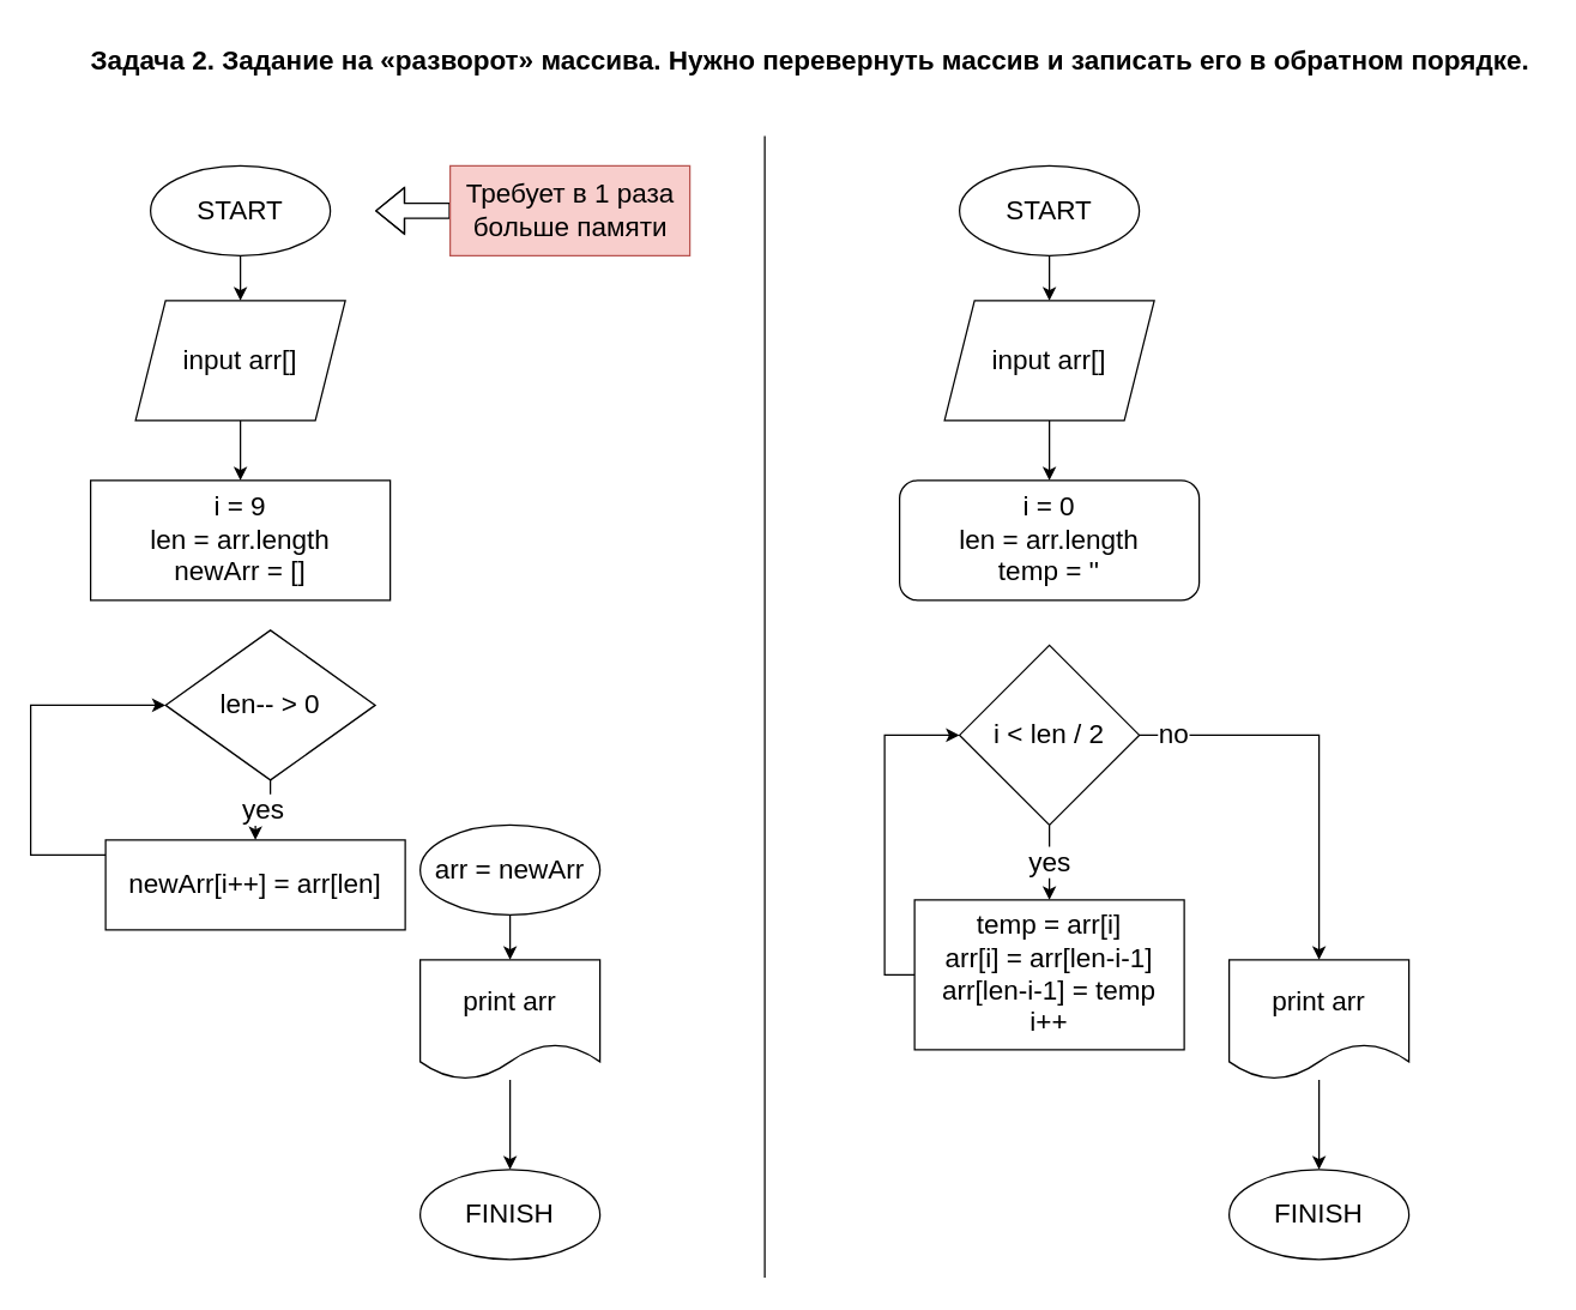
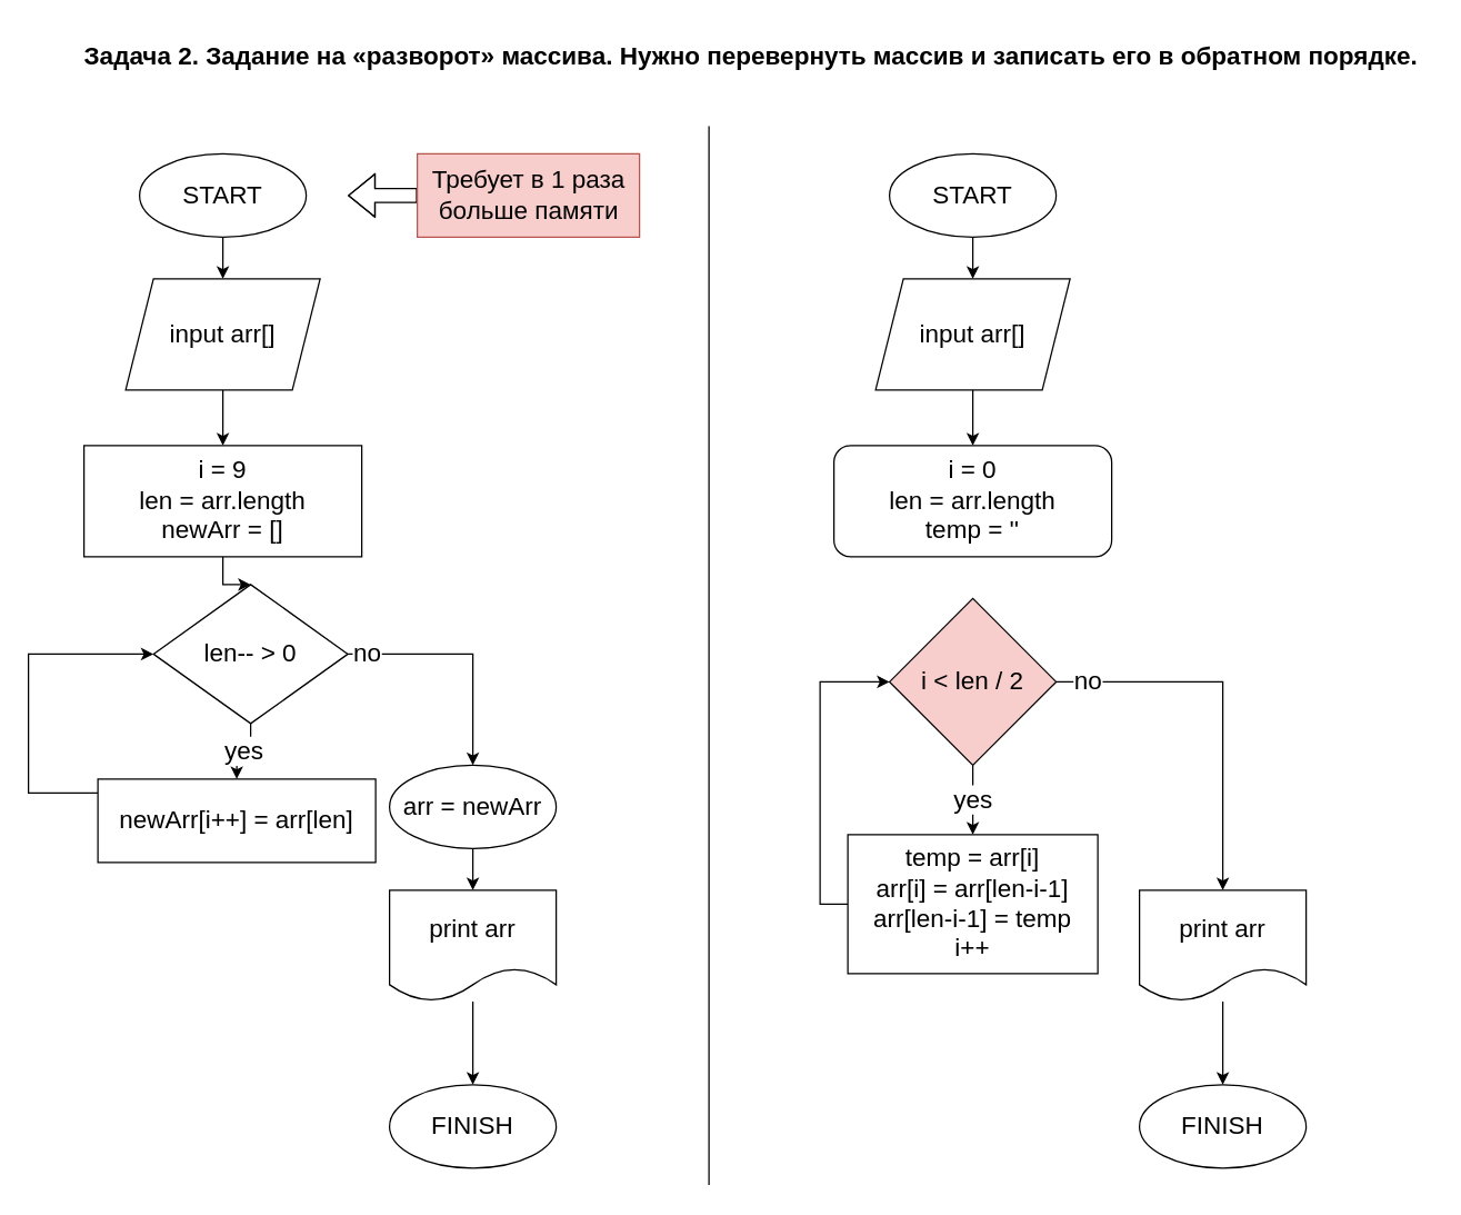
  <mxCell id="0" />
  <mxCell id="1" parent="0" />
  <mxCell id="2" value="&lt;font style=&quot;font-size: 18px;&quot;&gt;&lt;b&gt;&lt;span class=&quot;fontstyle0&quot;&gt;Задача 2.&amp;nbsp;&lt;/span&gt;&lt;span class=&quot;fontstyle2&quot;&gt;Задание на «разворот» массива. Нужно перевернуть массив и&amp;nbsp;записать его в обратном порядке.&lt;/span&gt;&lt;/b&gt;&lt;/font&gt; &lt;br/&gt;" style="text;html=1;align=center;verticalAlign=middle;resizable=0;points=[];autosize=1;strokeColor=none;fillColor=none;" parent="1" vertex="1"><mxGeometry x="50" y="20" width="980" height="40" as="geometry" /></mxCell>
  <mxCell id="3" value="" style="edgeStyle=orthogonalEdgeStyle;rounded=0;orthogonalLoop=1;jettySize=auto;html=1;fontSize=18;" parent="1" source="4" target="7" edge="1"><mxGeometry relative="1" as="geometry" /></mxCell>
  <mxCell id="4" value="START" style="ellipse;whiteSpace=wrap;html=1;fontSize=18;" parent="1" vertex="1"><mxGeometry x="100" y="110" width="120" height="60" as="geometry" /></mxCell>
  <mxCell id="5" value="FINISH" style="ellipse;whiteSpace=wrap;html=1;fontSize=18;" parent="1" vertex="1"><mxGeometry x="280" y="780" width="120" height="60" as="geometry" /></mxCell>
  <mxCell id="6" value="" style="edgeStyle=orthogonalEdgeStyle;rounded=0;orthogonalLoop=1;jettySize=auto;html=1;fontSize=18;" parent="1" source="7" target="11" edge="1"><mxGeometry relative="1" as="geometry" /></mxCell>
  <mxCell id="7" value="input arr[]" style="shape=parallelogram;perimeter=parallelogramPerimeter;whiteSpace=wrap;html=1;fixedSize=1;fontSize=18;" parent="1" vertex="1"><mxGeometry x="90" y="200" width="140" height="80" as="geometry" /></mxCell>
  <mxCell id="8" style="edgeStyle=orthogonalEdgeStyle;rounded=0;orthogonalLoop=1;jettySize=auto;html=1;entryX=0.5;entryY=0;entryDx=0;entryDy=0;fontSize=18;" parent="1" source="9" target="5" edge="1"><mxGeometry relative="1" as="geometry" /></mxCell>
  <mxCell id="9" value="print arr" style="shape=document;whiteSpace=wrap;html=1;boundedLbl=1;fontSize=18;" parent="1" vertex="1"><mxGeometry x="280" y="640" width="120" height="80" as="geometry" /></mxCell>
+ <mxCell id="10" value="" style="edgeStyle=orthogonalEdgeStyle;rounded=0;orthogonalLoop=1;jettySize=auto;html=1;fontSize=18;" parent="1" source="11" target="16" edge="1"><mxGeometry relative="1" as="geometry" /></mxCell>
  <mxCell id="11" value="i = 9&lt;br&gt;len = arr.length&lt;br&gt;newArr = []" style="whiteSpace=wrap;html=1;fontSize=18;" parent="1" vertex="1"><mxGeometry x="60" y="320" width="200" height="80" as="geometry" /></mxCell>
  <mxCell id="12" style="edgeStyle=orthogonalEdgeStyle;rounded=0;orthogonalLoop=1;jettySize=auto;html=1;entryX=0;entryY=0.5;entryDx=0;entryDy=0;fontSize=18;" parent="1" source="13" target="16" edge="1"><mxGeometry relative="1" as="geometry"><Array as="points"><mxPoint x="20" y="570" /><mxPoint x="20" y="470" /></Array></mxGeometry></mxCell>
  <mxCell id="13" value="newArr[i++] = arr[len]" style="whiteSpace=wrap;html=1;fontSize=18;" parent="1" vertex="1"><mxGeometry x="70" y="560" width="200" height="60" as="geometry" /></mxCell>
  <mxCell id="14" value="yes" style="edgeStyle=orthogonalEdgeStyle;rounded=0;orthogonalLoop=1;jettySize=auto;html=1;fontSize=18;" parent="1" source="16" target="13" edge="1"><mxGeometry relative="1" as="geometry" /></mxCell>
+ <mxCell id="15" value="no" style="edgeStyle=orthogonalEdgeStyle;rounded=0;orthogonalLoop=1;jettySize=auto;html=1;entryX=0.5;entryY=0;entryDx=0;entryDy=0;fontSize=18;" parent="1" source="16" target="18" edge="1"><mxGeometry x="-0.833" relative="1" as="geometry"><Array as="points"><mxPoint x="340" y="470" /></Array><mxPoint as="offset" /></mxGeometry></mxCell>
  <mxCell id="16" value="len-- &amp;gt; 0" style="rhombus;whiteSpace=wrap;html=1;fontSize=18;" parent="1" vertex="1"><mxGeometry x="110" y="420" width="140" height="100" as="geometry" /></mxCell>
  <mxCell id="17" value="" style="edgeStyle=orthogonalEdgeStyle;rounded=0;orthogonalLoop=1;jettySize=auto;html=1;fontSize=18;" parent="1" source="18" target="9" edge="1"><mxGeometry relative="1" as="geometry" /></mxCell>
  <mxCell id="18" value="arr = newArr" style="ellipse;whiteSpace=wrap;html=1;fontSize=18;" parent="1" vertex="1"><mxGeometry x="280" y="550" width="120" height="60" as="geometry" /></mxCell>
  <mxCell id="19" value="" style="edgeStyle=orthogonalEdgeStyle;shape=flexArrow;rounded=0;orthogonalLoop=1;jettySize=auto;html=1;fontSize=18;" parent="1" source="20" edge="1"><mxGeometry relative="1" as="geometry"><mxPoint x="250" y="140" as="targetPoint" /></mxGeometry></mxCell>
  <mxCell id="20" value="Требует в 1 раза &lt;br&gt;больше памяти" style="text;html=1;align=center;verticalAlign=middle;resizable=0;points=[];autosize=1;strokeColor=#b85450;fillColor=#f8cecc;fontSize=18;" parent="1" vertex="1"><mxGeometry x="300" y="110" width="160" height="60" as="geometry" /></mxCell>
  <mxCell id="21" value="" style="edgeStyle=orthogonalEdgeStyle;rounded=0;orthogonalLoop=1;jettySize=auto;html=1;fontSize=18;" parent="1" source="22" target="25" edge="1"><mxGeometry relative="1" as="geometry" /></mxCell>
  <mxCell id="22" value="START" style="ellipse;whiteSpace=wrap;html=1;fontSize=18;" parent="1" vertex="1"><mxGeometry x="640" y="110" width="120" height="60" as="geometry" /></mxCell>
  <mxCell id="23" value="FINISH" style="ellipse;whiteSpace=wrap;html=1;fontSize=18;" parent="1" vertex="1"><mxGeometry x="820" y="780" width="120" height="60" as="geometry" /></mxCell>
  <mxCell id="24" value="" style="edgeStyle=orthogonalEdgeStyle;rounded=0;orthogonalLoop=1;jettySize=auto;html=1;fontSize=18;" parent="1" source="25" target="28" edge="1"><mxGeometry relative="1" as="geometry" /></mxCell>
  <mxCell id="25" value="input arr[]" style="shape=parallelogram;perimeter=parallelogramPerimeter;whiteSpace=wrap;html=1;fixedSize=1;fontSize=18;" parent="1" vertex="1"><mxGeometry x="630" y="200" width="140" height="80" as="geometry" /></mxCell>
  <mxCell id="26" style="edgeStyle=orthogonalEdgeStyle;rounded=0;orthogonalLoop=1;jettySize=auto;html=1;entryX=0.5;entryY=0;entryDx=0;entryDy=0;fontSize=18;" parent="1" source="27" target="23" edge="1"><mxGeometry relative="1" as="geometry" /></mxCell>
  <mxCell id="27" value="print arr" style="shape=document;whiteSpace=wrap;html=1;boundedLbl=1;fontSize=18;" parent="1" vertex="1"><mxGeometry x="820" y="640" width="120" height="80" as="geometry" /></mxCell>
  <mxCell id="28" value="i = 0&lt;br&gt;len = arr.length&lt;br&gt;temp = ''" style="whiteSpace=wrap;html=1;fontSize=18;rounded=1;" parent="1" vertex="1"><mxGeometry x="600" y="320" width="200" height="80" as="geometry" /></mxCell>
  <mxCell id="29" value="no" style="edgeStyle=orthogonalEdgeStyle;rounded=0;orthogonalLoop=1;jettySize=auto;html=1;entryX=0.5;entryY=0;entryDx=0;entryDy=0;fontSize=18;" parent="1" source="31" target="27" edge="1"><mxGeometry x="-0.833" relative="1" as="geometry"><mxPoint x="880" y="550" as="targetPoint" /><Array as="points"><mxPoint x="880" y="490" /></Array><mxPoint as="offset" /></mxGeometry></mxCell>
  <mxCell id="30" value="yes" style="edgeStyle=orthogonalEdgeStyle;rounded=0;orthogonalLoop=1;jettySize=auto;html=1;fontSize=18;" parent="1" source="31" target="33" edge="1"><mxGeometry relative="1" as="geometry" /></mxCell>
- <mxCell id="31" value="i &amp;lt; len / 2" style="rhombus;whiteSpace=wrap;html=1;fontSize=18;" parent="1" vertex="1"><mxGeometry x="640" y="430" width="120" height="120" as="geometry" /></mxCell>
+ <mxCell id="31" value="i &amp;lt; len / 2" style="rhombus;whiteSpace=wrap;html=1;fontSize=18;fillColor=#f8cecc;" parent="1" vertex="1"><mxGeometry x="640" y="430" width="120" height="120" as="geometry" /></mxCell>
  <mxCell id="32" style="edgeStyle=orthogonalEdgeStyle;rounded=0;orthogonalLoop=1;jettySize=auto;html=1;entryX=0;entryY=0.5;entryDx=0;entryDy=0;fontSize=18;" parent="1" source="33" target="31" edge="1"><mxGeometry relative="1" as="geometry"><Array as="points"><mxPoint x="590" y="650" /><mxPoint x="590" y="490" /></Array></mxGeometry></mxCell>
  <mxCell id="33" value="&lt;div&gt;temp = arr[i]&lt;/div&gt;&lt;div&gt;&lt;span style=&quot;&quot;&gt;&#09;&lt;/span&gt;arr[i] = arr[len-i-1]&lt;/div&gt;&lt;div&gt;&lt;span style=&quot;&quot;&gt;&#09;&lt;/span&gt;arr[len-i-1] = temp&lt;/div&gt;&lt;div&gt;i++&lt;/div&gt;" style="whiteSpace=wrap;html=1;fontSize=18;" parent="1" vertex="1"><mxGeometry x="610" y="600" width="180" height="100" as="geometry" /></mxCell>
  <mxCell id="34" value="" style="endArrow=none;html=1;rounded=0;fontSize=18;" parent="1" edge="1"><mxGeometry width="50" height="50" relative="1" as="geometry"><mxPoint x="510" y="852" as="sourcePoint" /><mxPoint x="510" y="90" as="targetPoint" /></mxGeometry></mxCell>
